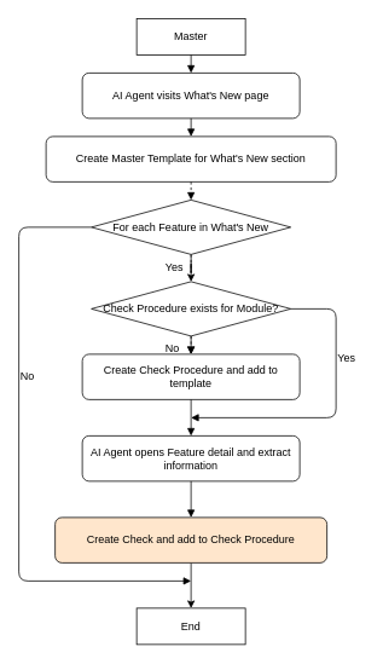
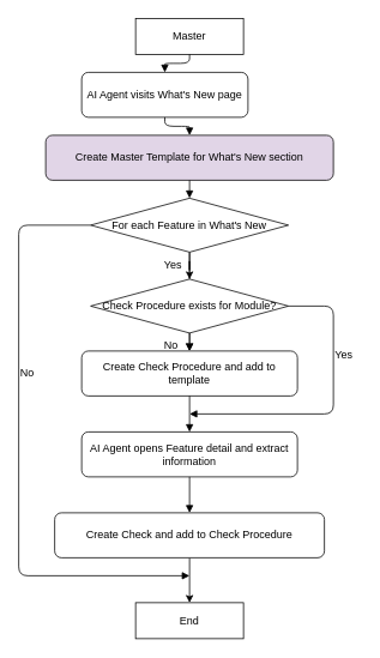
  <mxCell id="0" />
  <mxCell id="1" parent="0" />
  <mxCell id="2" value="Master" style="shape=terminator;whiteSpace=wrap;html=1;" vertex="1" parent="1"><mxGeometry x="150" y="20" width="120" height="40" as="geometry" /></mxCell>
- <mxCell id="3" value="AI Agent visits What's New page" style="rounded=1;whiteSpace=wrap;html=1;" vertex="1" parent="1"><mxGeometry x="90" y="80" width="240" height="50" as="geometry" /></mxCell>
- <mxCell id="4" value="Create Master Template for What's New section" style="rounded=1;whiteSpace=wrap;html=1;" vertex="1" parent="1"><mxGeometry x="50" y="150" width="320" height="50" as="geometry" /></mxCell>
- <mxCell id="5" value="" style="edgeStyle=orthogonalEdgeStyle;rounded=0;orthogonalLoop=1;jettySize=auto;html=1;dashed=1;" edge="1" parent="1" source="6" target="11"><mxGeometry relative="1" as="geometry" /></mxCell>
+ <mxCell id="3" value="AI Agent visits What's New page" style="rounded=1;whiteSpace=wrap;html=1;" vertex="1" parent="1"><mxGeometry x="90" y="80" width="185" height="50" as="geometry" /></mxCell>
+ <mxCell id="4" value="Create Master Template for What's New section" style="rounded=1;whiteSpace=wrap;html=1;fillColor=#e1d5e7;" vertex="1" parent="1"><mxGeometry x="50" y="150" width="320" height="50" as="geometry" /></mxCell>
+ <mxCell id="5" value="" style="edgeStyle=orthogonalEdgeStyle;rounded=0;orthogonalLoop=1;jettySize=auto;html=1;" edge="1" parent="1" source="6" target="11"><mxGeometry relative="1" as="geometry" /></mxCell>
  <mxCell id="6" value="For each Feature in What's New" style="shape=rhombus;whiteSpace=wrap;html=1;" vertex="1" parent="1"><mxGeometry x="100" y="220" width="220" height="60" as="geometry" /></mxCell>
  <mxCell id="7" value="" style="edgeStyle=orthogonalEdgeStyle;rounded=0;orthogonalLoop=1;jettySize=auto;html=1;" edge="1" parent="1" source="6" target="8"><mxGeometry relative="1" as="geometry" /></mxCell>
  <mxCell id="8" value="Check Procedure exists for Module?" style="shape=rhombus;whiteSpace=wrap;html=1;" vertex="1" parent="1"><mxGeometry x="100" y="310" width="220" height="60" as="geometry" /></mxCell>
  <mxCell id="9" value="Yes" style="text;html=1;strokeColor=none;fillColor=none;" vertex="1" parent="1"><mxGeometry x="370" y="380" width="30" height="20" as="geometry" /></mxCell>
  <mxCell id="10" value="No" style="text;html=1;strokeColor=none;fillColor=none;" vertex="1" parent="1"><mxGeometry x="20" y="400" width="30" height="20" as="geometry" /></mxCell>
  <mxCell id="11" value="Create Check Procedure and add to template" style="rounded=1;whiteSpace=wrap;html=1;" vertex="1" parent="1"><mxGeometry x="90" y="390" width="240" height="50" as="geometry" /></mxCell>
  <mxCell id="12" value="AI Agent opens Feature detail and extract information" style="rounded=1;whiteSpace=wrap;html=1;" vertex="1" parent="1"><mxGeometry x="90" y="480" width="240" height="50" as="geometry" /></mxCell>
  <mxCell id="13" value="" style="edgeStyle=orthogonalEdgeStyle;rounded=0;orthogonalLoop=1;jettySize=auto;html=1;" edge="1" parent="1" source="14" target="15"><mxGeometry relative="1" as="geometry" /></mxCell>
- <mxCell id="14" value="Create Check and add to Check Procedure" style="rounded=1;whiteSpace=wrap;html=1;fillColor=#ffe6cc;" vertex="1" parent="1"><mxGeometry x="60" y="570" width="300" height="50" as="geometry" /></mxCell>
+ <mxCell id="14" value="Create Check and add to Check Procedure" style="rounded=1;whiteSpace=wrap;html=1;" vertex="1" parent="1"><mxGeometry x="60" y="570" width="300" height="50" as="geometry" /></mxCell>
  <mxCell id="15" value="End" style="shape=terminator;whiteSpace=wrap;html=1;" vertex="1" parent="1"><mxGeometry x="150" y="670" width="120" height="40" as="geometry" /></mxCell>
  <mxCell id="16" style="endArrow=block;edgeStyle=orthogonalEdgeStyle;" edge="1" parent="1" source="2" target="3"><mxGeometry relative="1" as="geometry" /></mxCell>
  <mxCell id="17" style="endArrow=block;edgeStyle=orthogonalEdgeStyle;" edge="1" parent="1" source="3" target="4"><mxGeometry relative="1" as="geometry" /></mxCell>
- <mxCell id="18" style="endArrow=block;edgeStyle=orthogonalEdgeStyle;dashed=1;" edge="1" parent="1" source="4" target="6"><mxGeometry relative="1" as="geometry" /></mxCell>
+ <mxCell id="18" style="endArrow=block;edgeStyle=orthogonalEdgeStyle;" edge="1" parent="1" source="4" target="6"><mxGeometry relative="1" as="geometry" /></mxCell>
  <mxCell id="19" style="endArrow=block;edgeStyle=orthogonalEdgeStyle;exitX=0;exitY=0.5;exitDx=0;exitDy=0;" edge="1" parent="1" source="6"><mxGeometry relative="1" as="geometry"><mxPoint x="210" y="640" as="targetPoint" /><Array as="points"><mxPoint x="20" y="250" /><mxPoint x="20" y="640" /><mxPoint x="210" y="640" /></Array></mxGeometry></mxCell>
  <mxCell id="20" style="endArrow=block;edgeStyle=orthogonalEdgeStyle;" edge="1" parent="1" source="8" target="11"><mxGeometry relative="1" as="geometry"><mxPoint x="140" y="370" as="targetPoint" /></mxGeometry></mxCell>
  <mxCell id="21" style="endArrow=block;edgeStyle=orthogonalEdgeStyle;" edge="1" parent="1" source="8"><mxGeometry relative="1" as="geometry"><mxPoint x="210" y="460" as="targetPoint" /><Array as="points"><mxPoint x="370" y="340" /><mxPoint x="370" y="460" /><mxPoint x="210" y="460" /></Array></mxGeometry></mxCell>
  <mxCell id="22" style="endArrow=block;edgeStyle=orthogonalEdgeStyle;" edge="1" parent="1" source="11" target="12"><mxGeometry relative="1" as="geometry" /></mxCell>
  <mxCell id="23" style="endArrow=block;edgeStyle=orthogonalEdgeStyle;" edge="1" parent="1" source="12" target="14"><mxGeometry relative="1" as="geometry" /></mxCell>
  <mxCell id="24" value="Yes" style="text;html=1;strokeColor=none;fillColor=none;" vertex="1" parent="1"><mxGeometry x="180" y="280" width="30" height="20" as="geometry" /></mxCell>
  <mxCell id="25" value="No" style="text;html=1;strokeColor=none;fillColor=none;" vertex="1" parent="1"><mxGeometry x="180" y="370" width="30" height="20" as="geometry" /></mxCell>
